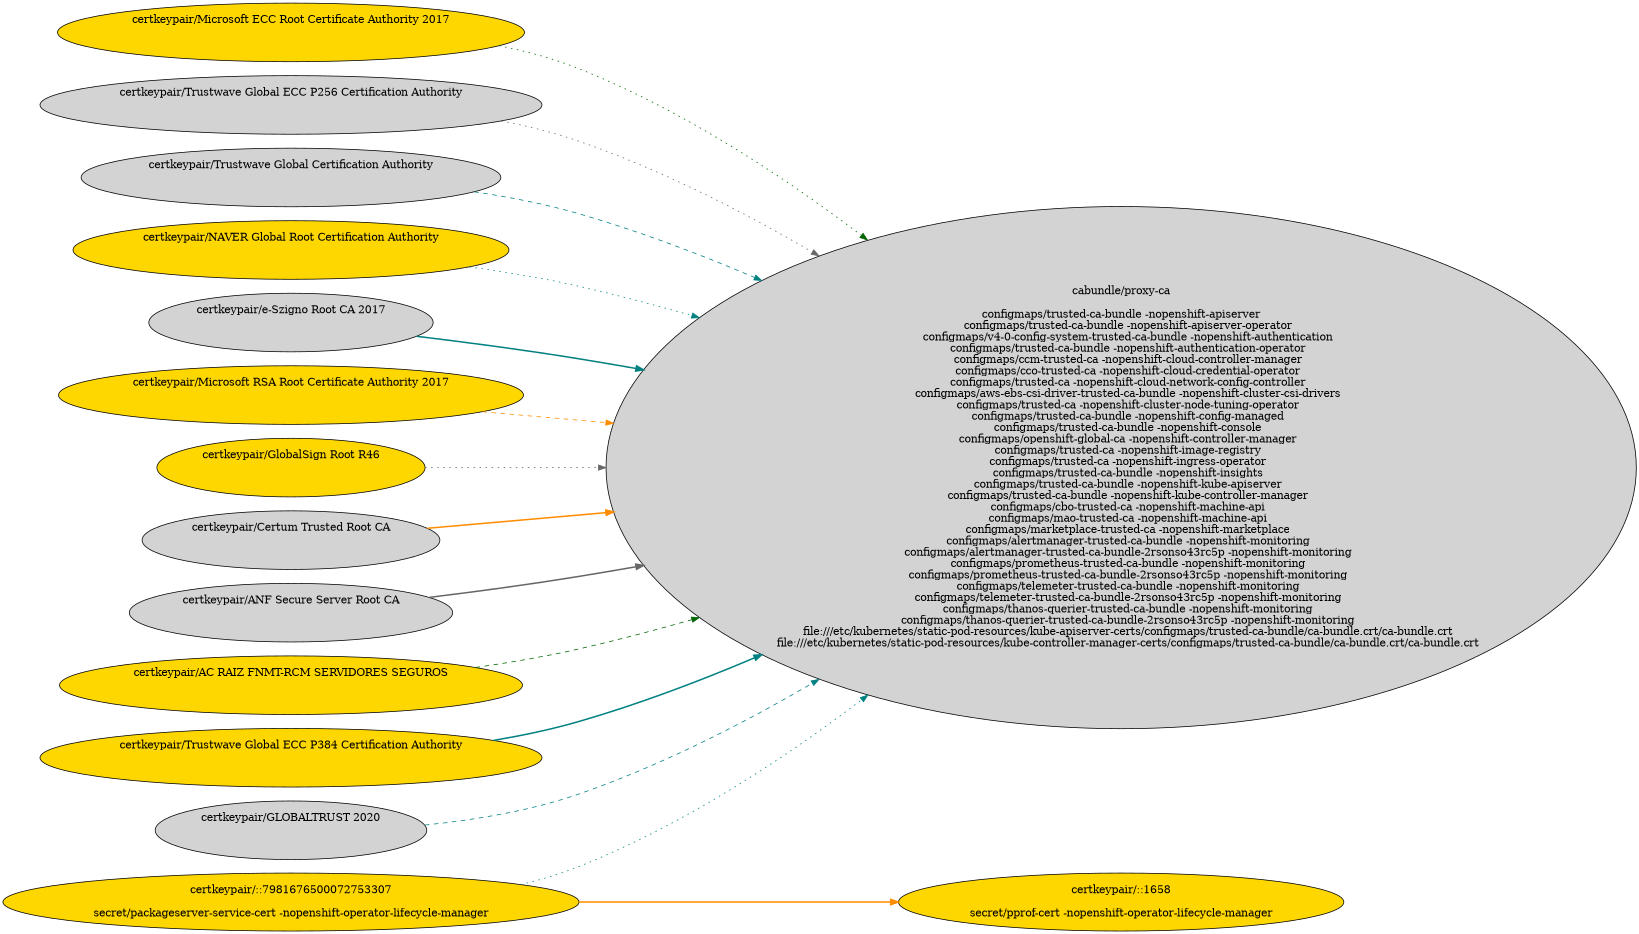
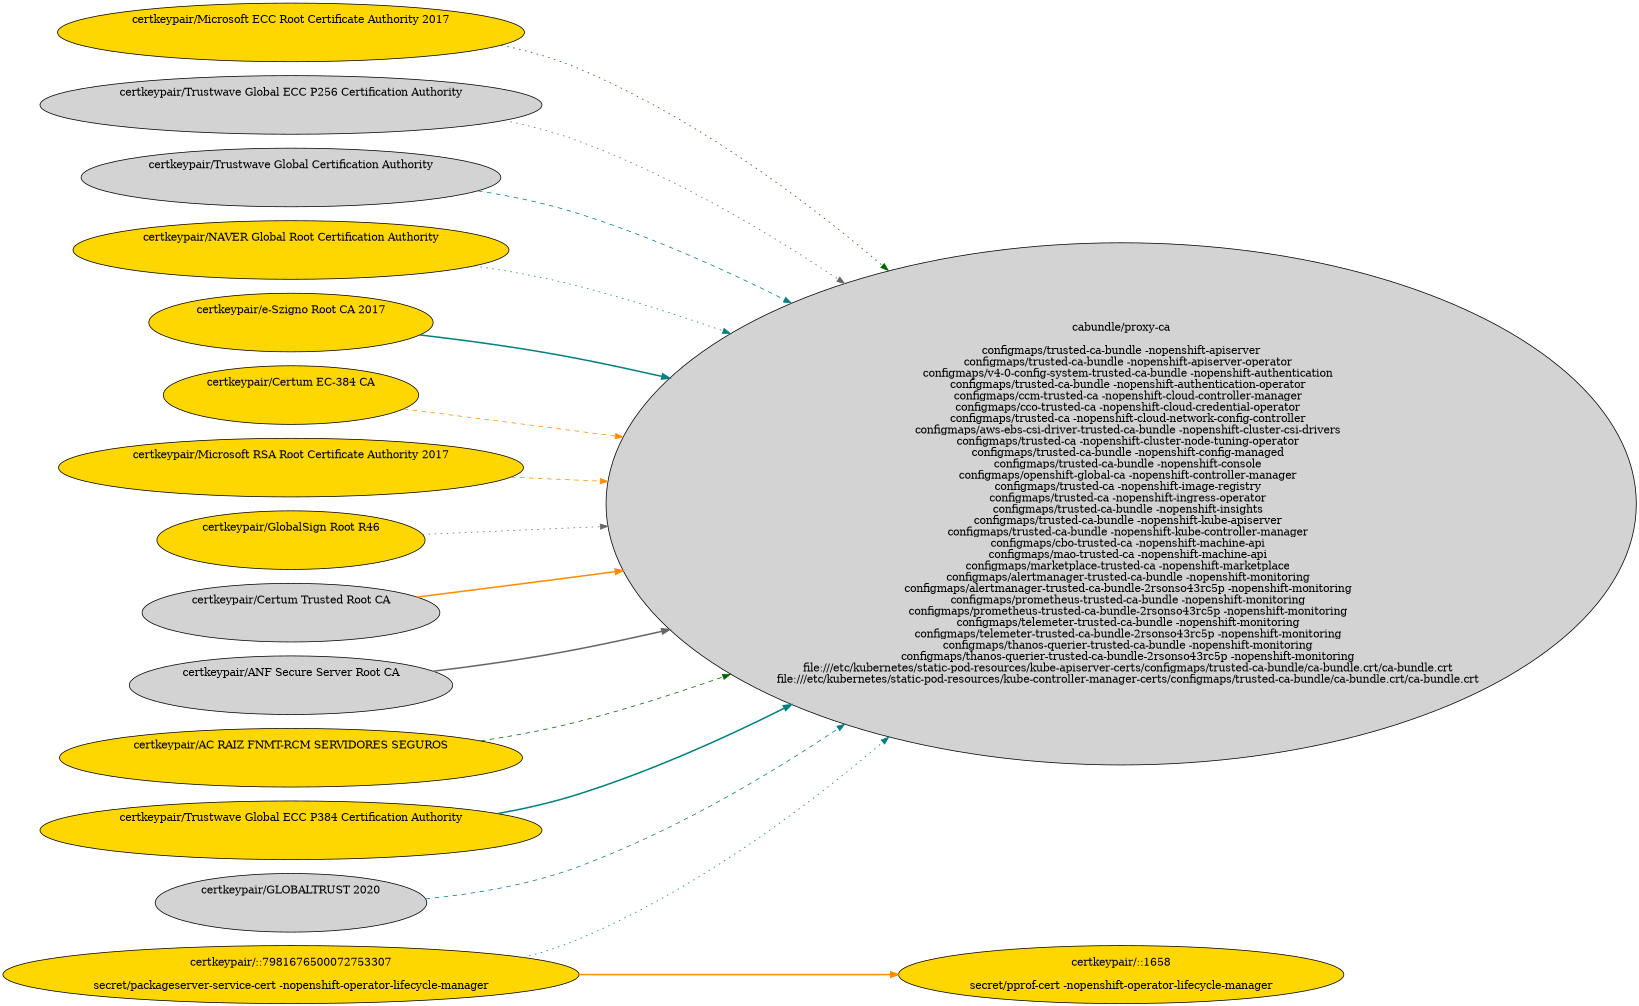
  digraph {
    rankdir=LR
    node [fillcolor=gold style=filled]
    edge [color=teal style=dotted]
    n1 [label="certkeypair/Microsoft ECC Root Certificate Authority 2017\n\n\n"]
    n2 [fillcolor=lightgrey label="cabundle/proxy-ca\n\nconfigmaps/trusted-ca-bundle -nopenshift-apiserver\n    configmaps/trusted-ca-bundle -nopenshift-apiserver-operator\n    configmaps/v4-0-config-system-trusted-ca-bundle -nopenshift-authentication\n    configmaps/trusted-ca-bundle -nopenshift-authentication-operator\n    configmaps/ccm-trusted-ca -nopenshift-cloud-controller-manager\n    configmaps/cco-trusted-ca -nopenshift-cloud-credential-operator\n    configmaps/trusted-ca -nopenshift-cloud-network-config-controller\n    configmaps/aws-ebs-csi-driver-trusted-ca-bundle -nopenshift-cluster-csi-drivers\n    configmaps/trusted-ca -nopenshift-cluster-node-tuning-operator\n    configmaps/trusted-ca-bundle -nopenshift-config-managed\n    configmaps/trusted-ca-bundle -nopenshift-console\n    configmaps/openshift-global-ca -nopenshift-controller-manager\n    configmaps/trusted-ca -nopenshift-image-registry\n    configmaps/trusted-ca -nopenshift-ingress-operator\n    configmaps/trusted-ca-bundle -nopenshift-insights\n    configmaps/trusted-ca-bundle -nopenshift-kube-apiserver\n    configmaps/trusted-ca-bundle -nopenshift-kube-controller-manager\n    configmaps/cbo-trusted-ca -nopenshift-machine-api\n    configmaps/mao-trusted-ca -nopenshift-machine-api\n    configmaps/marketplace-trusted-ca -nopenshift-marketplace\n    configmaps/alertmanager-trusted-ca-bundle -nopenshift-monitoring\n    configmaps/alertmanager-trusted-ca-bundle-2rsonso43rc5p -nopenshift-monitoring\n    configmaps/prometheus-trusted-ca-bundle -nopenshift-monitoring\n    configmaps/prometheus-trusted-ca-bundle-2rsonso43rc5p -nopenshift-monitoring\n    configmaps/telemeter-trusted-ca-bundle -nopenshift-monitoring\n    configmaps/telemeter-trusted-ca-bundle-2rsonso43rc5p -nopenshift-monitoring\n    configmaps/thanos-querier-trusted-ca-bundle -nopenshift-monitoring\n    configmaps/thanos-querier-trusted-ca-bundle-2rsonso43rc5p -nopenshift-monitoring\n    file:///etc/kubernetes/static-pod-resources/kube-apiserver-certs/configmaps/trusted-ca-bundle/ca-bundle.crt/ca-bundle.crt\n    file:///etc/kubernetes/static-pod-resources/kube-controller-manager-certs/configmaps/trusted-ca-bundle/ca-bundle.crt/ca-bundle.crt\n"]
    n3 [fillcolor=lightgrey label="certkeypair/Trustwave Global ECC P256 Certification Authority\n\n\n"]
    n4 [fillcolor=lightgrey label="certkeypair/Trustwave Global Certification Authority\n\n\n"]
    n5 [label="certkeypair/NAVER Global Root Certification Authority\n\n\n"]
-   n6 [fillcolor=lightgrey label="certkeypair/e-Szigno Root CA 2017\n\n\n"]
+   n6 [label="certkeypair/e-Szigno Root CA 2017\n\n\n"]
+   n7 [label="certkeypair/Certum EC-384 CA\n\n\n"]
    n8 [label="certkeypair/Microsoft RSA Root Certificate Authority 2017\n\n\n"]
    n9 [label="certkeypair/GlobalSign Root R46\n\n\n"]
    n10 [fillcolor=lightgrey label="certkeypair/Certum Trusted Root CA\n\n\n"]
    n11 [fillcolor=lightgrey label="certkeypair/ANF Secure Server Root CA\n\n\n"]
    n12 [label="certkeypair/AC RAIZ FNMT-RCM SERVIDORES SEGUROS\n\n\n"]
    n13 [label="certkeypair/::1658\n\nsecret/pprof-cert -nopenshift-operator-lifecycle-manager\n"]
    n14 [label="certkeypair/::7981676500072753307\n\nsecret/packageserver-service-cert -nopenshift-operator-lifecycle-manager\n"]
    n15 [label="certkeypair/Trustwave Global ECC P384 Certification Authority\n\n\n"]
    n16 [fillcolor=lightgrey label="certkeypair/GLOBALTRUST 2020\n\n\n"]
    n1 -> n2 [color=darkgreen]
    n3 -> n2 [color=gray40]
    n4 -> n2 [style=dashed]
    n5 -> n2
    n6 -> n2 [style=bold]
+   n7 -> n2 [color=darkorange style=dashed]
    n8 -> n2 [color=darkorange style=dashed]
    n9 -> n2 [color=gray40]
    n10 -> n2 [color=darkorange style=bold]
    n11 -> n2 [color=gray40 style=bold]
    n12 -> n2 [color=darkgreen style=dashed]
    n14 -> n2
    n14 -> n13 [color=darkorange style=bold]
    n15 -> n2 [style=bold]
    n16 -> n2 [style=dashed]
  }
